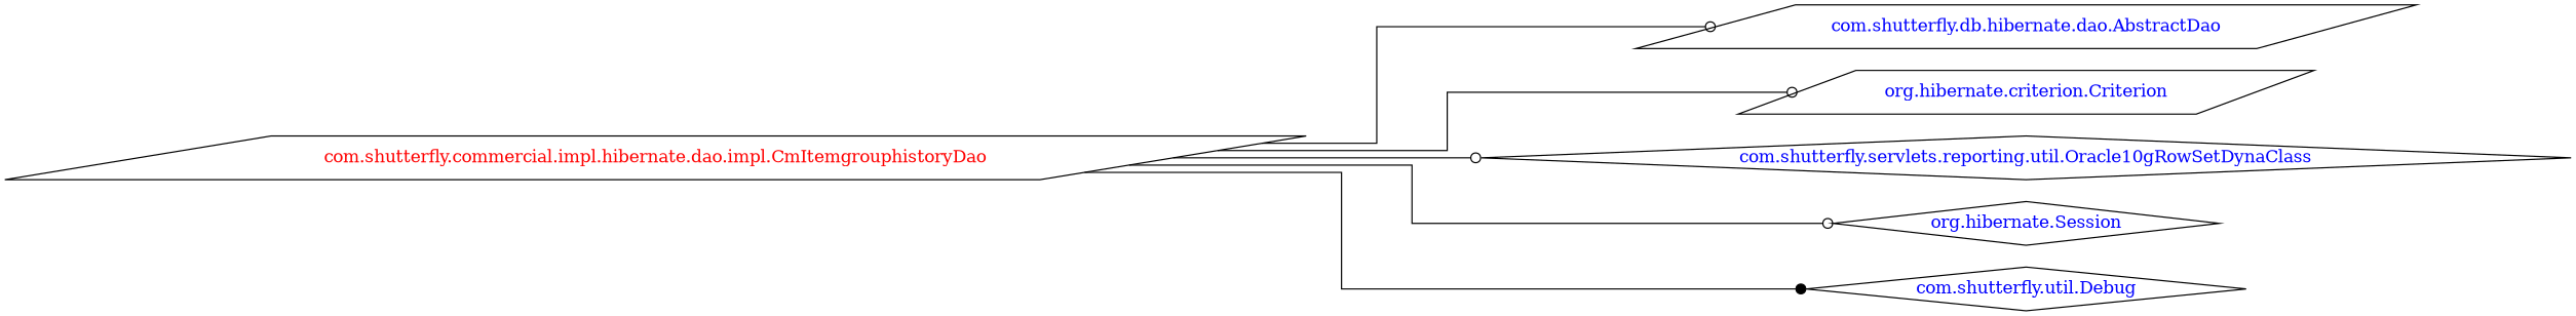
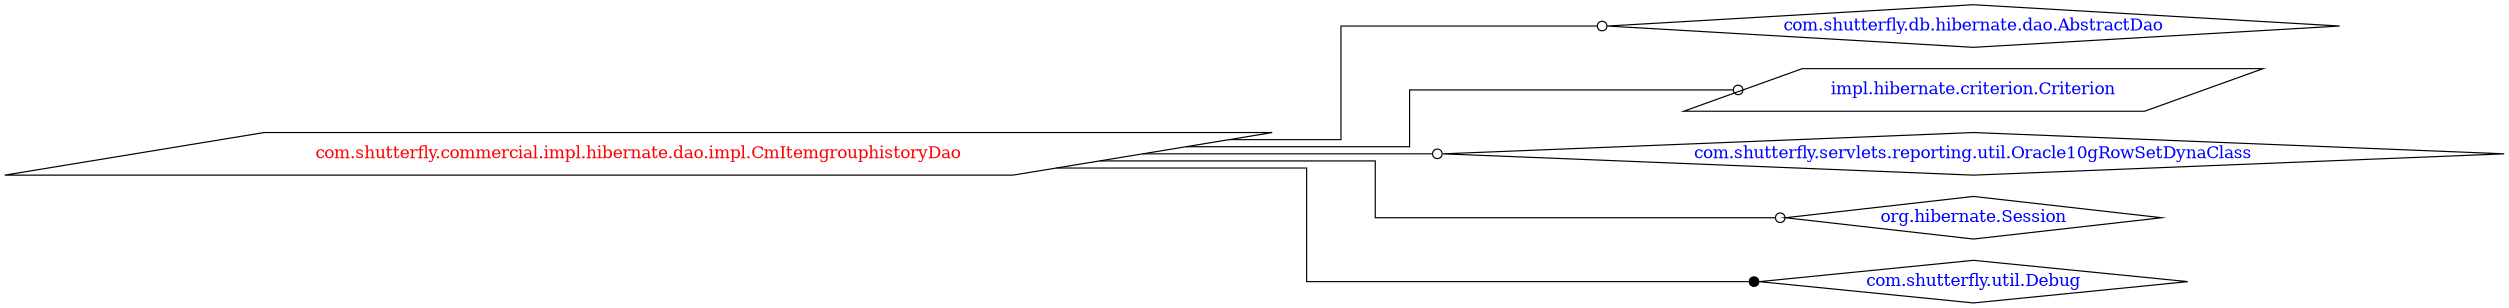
  digraph {
    concentrate=true
    rankdir=LR
    ranksep=2.0
    splines=ortho
    node [fontcolor=blue shape=diamond]
    edge [arrowhead=odot]
    "com.shutterfly.commercial.impl.hibernate.dao.impl.CmItemgrouphistoryDao" [fontcolor=red shape=parallelogram]
-   "com.shutterfly.db.hibernate.dao.AbstractDao" [shape=parallelogram]
-   "org.hibernate.criterion.Criterion" [shape=parallelogram]
+   "com.shutterfly.db.hibernate.dao.AbstractDao"
+   "org.hibernate.criterion.Criterion" [shape=parallelogram label="impl.hibernate.criterion.Criterion"]
    "com.shutterfly.servlets.reporting.util.Oracle10gRowSetDynaClass"
    "org.hibernate.Session"
    "com.shutterfly.util.Debug"
    "com.shutterfly.commercial.impl.hibernate.dao.impl.CmItemgrouphistoryDao" -> "com.shutterfly.db.hibernate.dao.AbstractDao"
    "com.shutterfly.commercial.impl.hibernate.dao.impl.CmItemgrouphistoryDao" -> "org.hibernate.criterion.Criterion"
    "com.shutterfly.commercial.impl.hibernate.dao.impl.CmItemgrouphistoryDao" -> "com.shutterfly.servlets.reporting.util.Oracle10gRowSetDynaClass"
    "com.shutterfly.commercial.impl.hibernate.dao.impl.CmItemgrouphistoryDao" -> "org.hibernate.Session"
    "com.shutterfly.commercial.impl.hibernate.dao.impl.CmItemgrouphistoryDao" -> "com.shutterfly.util.Debug" [arrowhead=dot]
  }
